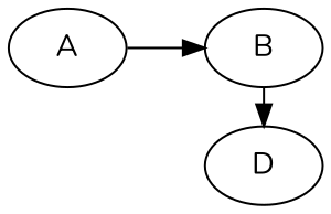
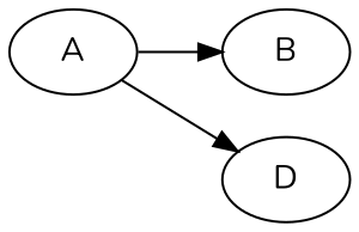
  digraph {
    fontname=Nunito
    rankdir=LR
    node [fontname=Nunito]
    edge [fontname=Nunito]
    B
    D
    A
    subgraph sub_1 {
      rank=same
      B
      D
    }
-   B -> D [weight=1]
+   A -> D [weight=1]
    A -> B [weight=100]
  }
